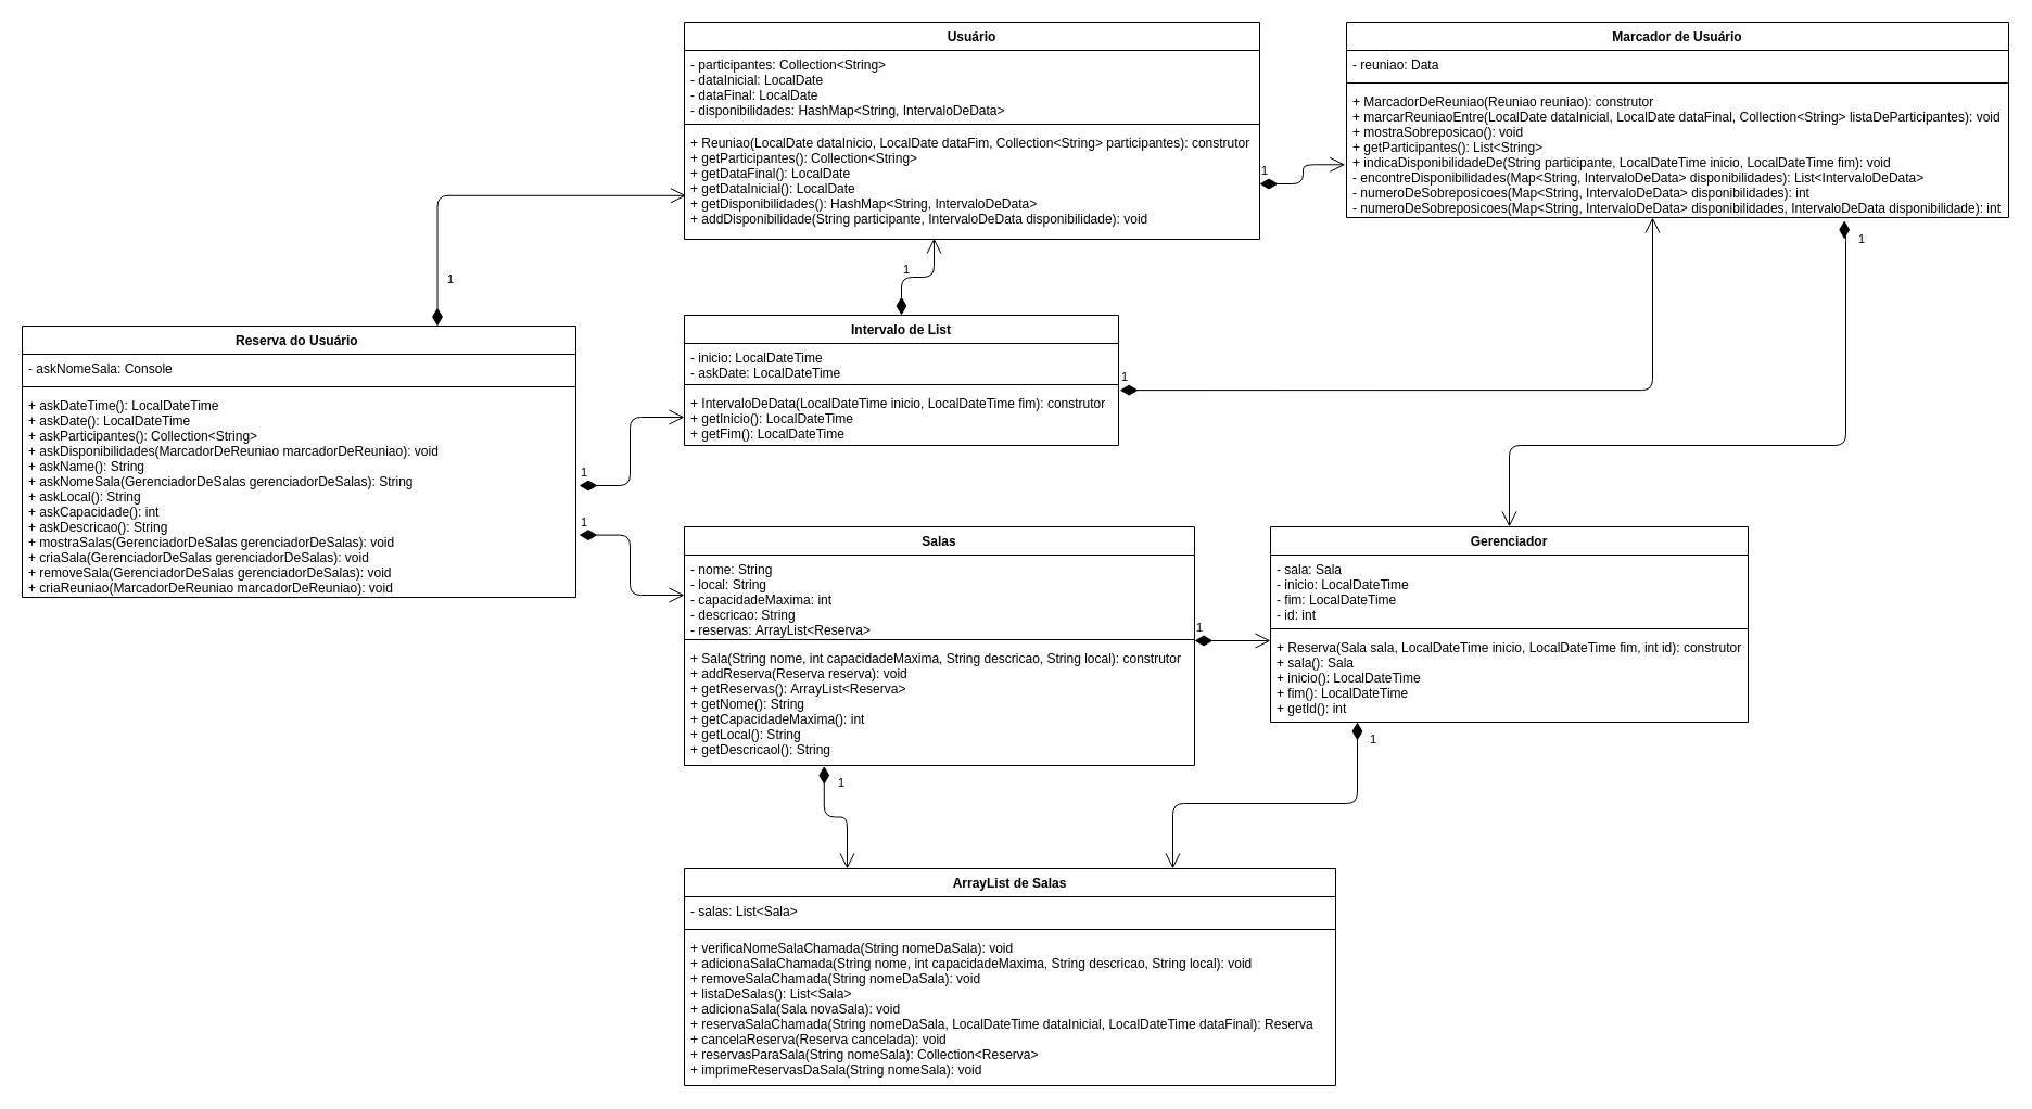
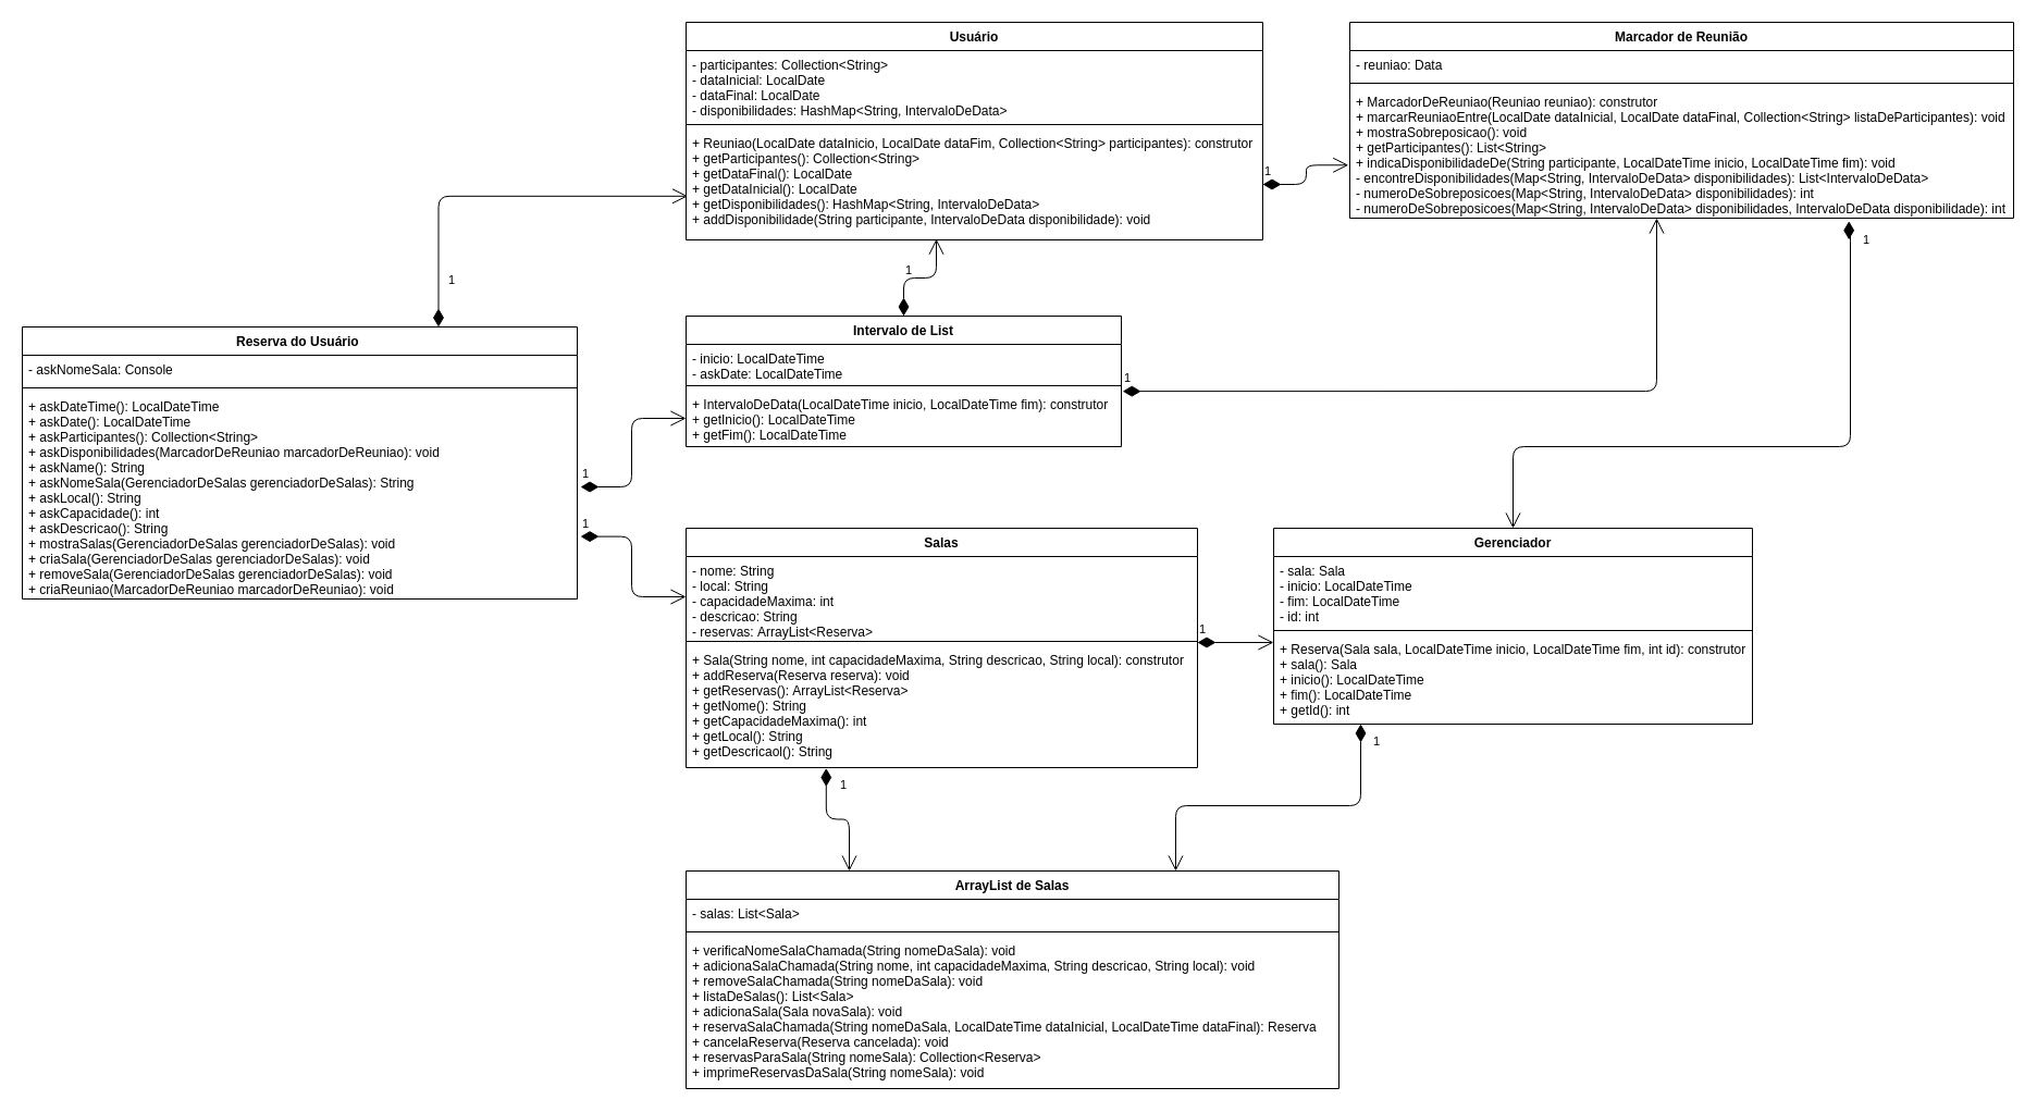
  <mxCell id="0" />
  <mxCell id="1" parent="0" />
- <mxCell id="2" value="Marcador de Usuário" style="swimlane;fontStyle=1;align=center;verticalAlign=top;childLayout=stackLayout;horizontal=1;startSize=26;horizontalStack=0;resizeParent=1;resizeParentMax=0;resizeLast=0;collapsible=1;marginBottom=0;" vertex="1" parent="1"><mxGeometry x="1240" y="20" width="610" height="180" as="geometry"><mxRectangle x="600" y="130" width="150" height="26" as="alternateBounds" /></mxGeometry></mxCell>
+ <mxCell id="2" value="Marcador de Reunião" style="swimlane;fontStyle=1;align=center;verticalAlign=top;childLayout=stackLayout;horizontal=1;startSize=26;horizontalStack=0;resizeParent=1;resizeParentMax=0;resizeLast=0;collapsible=1;marginBottom=0;" vertex="1" parent="1"><mxGeometry x="1240" y="20" width="610" height="180" as="geometry"><mxRectangle x="600" y="130" width="150" height="26" as="alternateBounds" /></mxGeometry></mxCell>
  <mxCell id="3" value="- reuniao: Data" style="text;strokeColor=none;fillColor=none;align=left;verticalAlign=top;spacingLeft=4;spacingRight=4;overflow=hidden;rotatable=0;points=[[0,0.5],[1,0.5]];portConstraint=eastwest;" vertex="1" parent="2"><mxGeometry y="26" width="610" height="26" as="geometry" /></mxCell>
  <mxCell id="4" value="" style="line;strokeWidth=1;fillColor=none;align=left;verticalAlign=middle;spacingTop=-1;spacingLeft=3;spacingRight=3;rotatable=0;labelPosition=right;points=[];portConstraint=eastwest;" vertex="1" parent="2"><mxGeometry y="52" width="610" height="8" as="geometry" /></mxCell>
  <mxCell id="5" value="+ MarcadorDeReuniao(Reuniao reuniao): construtor&#10;+ marcarReuniaoEntre(LocalDate dataInicial, LocalDate dataFinal, Collection&lt;String&gt; listaDeParticipantes): void&#10;+ mostraSobreposicao(): void&#10;+ getParticipantes(): List&lt;String&gt;&#10;+ indicaDisponibilidadeDe(String participante, LocalDateTime inicio, LocalDateTime fim): void&#10;- encontreDisponibilidades(Map&lt;String, IntervaloDeData&gt; disponibilidades): List&lt;IntervaloDeData&gt;&#10;- numeroDeSobreposicoes(Map&lt;String, IntervaloDeData&gt; disponibilidades): int&#10;- numeroDeSobreposicoes(Map&lt;String, IntervaloDeData&gt; disponibilidades, IntervaloDeData disponibilidade): int&#10;" style="text;strokeColor=none;fillColor=none;align=left;verticalAlign=top;spacingLeft=4;spacingRight=4;overflow=hidden;rotatable=0;points=[[0,0.5],[1,0.5]];portConstraint=eastwest;" vertex="1" parent="2"><mxGeometry y="60" width="610" height="120" as="geometry" /></mxCell>
  <mxCell id="6" value="Reserva do Usuário " style="swimlane;fontStyle=1;align=center;verticalAlign=top;childLayout=stackLayout;horizontal=1;startSize=26;horizontalStack=0;resizeParent=1;resizeParentMax=0;resizeLast=0;collapsible=1;marginBottom=0;" vertex="1" parent="1"><mxGeometry x="20" y="300" width="510" height="250" as="geometry"><mxRectangle x="440" y="400" width="150" height="26" as="alternateBounds" /></mxGeometry></mxCell>
  <mxCell id="7" value="- askNomeSala: Console" style="text;strokeColor=none;fillColor=none;align=left;verticalAlign=top;spacingLeft=4;spacingRight=4;overflow=hidden;rotatable=0;points=[[0,0.5],[1,0.5]];portConstraint=eastwest;" vertex="1" parent="6"><mxGeometry y="26" width="510" height="26" as="geometry" /></mxCell>
  <mxCell id="8" value="" style="line;strokeWidth=1;fillColor=none;align=left;verticalAlign=middle;spacingTop=-1;spacingLeft=3;spacingRight=3;rotatable=0;labelPosition=right;points=[];portConstraint=eastwest;" vertex="1" parent="6"><mxGeometry y="52" width="510" height="8" as="geometry" /></mxCell>
  <mxCell id="9" value="+ askDateTime(): LocalDateTime &#10;+ askDate(): LocalDateTime &#10;+ askParticipantes(): Collection&lt;String&gt; &#10;+ askDisponibilidades(MarcadorDeReuniao marcadorDeReuniao): void&#10;+ askName(): String&#10;+ askNomeSala(GerenciadorDeSalas gerenciadorDeSalas): String&#10;+ askLocal(): String&#10;+ askCapacidade(): int&#10;+ askDescricao(): String&#10;+ mostraSalas(GerenciadorDeSalas gerenciadorDeSalas): void&#10;+ criaSala(GerenciadorDeSalas gerenciadorDeSalas): void&#10;+ removeSala(GerenciadorDeSalas gerenciadorDeSalas): void&#10;+ criaReuniao(MarcadorDeReuniao marcadorDeReuniao): void&#10;" style="text;strokeColor=none;fillColor=none;align=left;verticalAlign=top;spacingLeft=4;spacingRight=4;overflow=hidden;rotatable=0;points=[[0,0.5],[1,0.5]];portConstraint=eastwest;" vertex="1" parent="6"><mxGeometry y="60" width="510" height="190" as="geometry" /></mxCell>
  <mxCell id="10" value="ArrayList de Salas" style="swimlane;fontStyle=1;align=center;verticalAlign=top;childLayout=stackLayout;horizontal=1;startSize=26;horizontalStack=0;resizeParent=1;resizeParentMax=0;resizeLast=0;collapsible=1;marginBottom=0;" vertex="1" parent="1"><mxGeometry x="630" y="800" width="600" height="200" as="geometry"><mxRectangle x="440" y="710" width="150" height="26" as="alternateBounds" /></mxGeometry></mxCell>
  <mxCell id="11" value="- salas: List&lt;Sala&gt;" style="text;strokeColor=none;fillColor=none;align=left;verticalAlign=top;spacingLeft=4;spacingRight=4;overflow=hidden;rotatable=0;points=[[0,0.5],[1,0.5]];portConstraint=eastwest;" vertex="1" parent="10"><mxGeometry y="26" width="600" height="26" as="geometry" /></mxCell>
  <mxCell id="12" value="" style="line;strokeWidth=1;fillColor=none;align=left;verticalAlign=middle;spacingTop=-1;spacingLeft=3;spacingRight=3;rotatable=0;labelPosition=right;points=[];portConstraint=eastwest;" vertex="1" parent="10"><mxGeometry y="52" width="600" height="8" as="geometry" /></mxCell>
  <mxCell id="13" value="+ verificaNomeSalaChamada(String nomeDaSala): void&#10;+ adicionaSalaChamada(String nome, int capacidadeMaxima, String descricao, String local): void&#10;+ removeSalaChamada(String nomeDaSala): void&#10;+ listaDeSalas(): List&lt;Sala&gt;&#10;+ adicionaSala(Sala novaSala): void&#10;+ reservaSalaChamada(String nomeDaSala, LocalDateTime dataInicial, LocalDateTime dataFinal): Reserva&#10;+ cancelaReserva(Reserva cancelada): void&#10;+ reservasParaSala(String nomeSala): Collection&lt;Reserva&gt; &#10;+ imprimeReservasDaSala(String nomeSala): void " style="text;strokeColor=none;fillColor=none;align=left;verticalAlign=top;spacingLeft=4;spacingRight=4;overflow=hidden;rotatable=0;points=[[0,0.5],[1,0.5]];portConstraint=eastwest;" vertex="1" parent="10"><mxGeometry y="60" width="600" height="140" as="geometry" /></mxCell>
  <mxCell id="14" value="Usuário" style="swimlane;fontStyle=1;align=center;verticalAlign=top;childLayout=stackLayout;horizontal=1;startSize=26;horizontalStack=0;resizeParent=1;resizeParentMax=0;resizeLast=0;collapsible=1;marginBottom=0;" vertex="1" parent="1"><mxGeometry x="630" y="20" width="530" height="200" as="geometry"><mxRectangle x="990" y="120" width="150" height="26" as="alternateBounds" /></mxGeometry></mxCell>
  <mxCell id="15" value="- participantes: Collection&lt;String&gt;&#10;- dataInicial: LocalDate &#10;- dataFinal: LocalDate&#10;- disponibilidades: HashMap&lt;String, IntervaloDeData&gt;" style="text;strokeColor=none;fillColor=none;align=left;verticalAlign=top;spacingLeft=4;spacingRight=4;overflow=hidden;rotatable=0;points=[[0,0.5],[1,0.5]];portConstraint=eastwest;" vertex="1" parent="14"><mxGeometry y="26" width="530" height="64" as="geometry" /></mxCell>
  <mxCell id="16" value="" style="line;strokeWidth=1;fillColor=none;align=left;verticalAlign=middle;spacingTop=-1;spacingLeft=3;spacingRight=3;rotatable=0;labelPosition=right;points=[];portConstraint=eastwest;" vertex="1" parent="14"><mxGeometry y="90" width="530" height="8" as="geometry" /></mxCell>
  <mxCell id="17" value="+ Reuniao(LocalDate dataInicio, LocalDate dataFim, Collection&lt;String&gt; participantes): construtor&#10;+ getParticipantes(): Collection&lt;String&gt;&#10;+ getDataFinal(): LocalDate&#10;+ getDataInicial(): LocalDate&#10;+ getDisponibilidades(): HashMap&lt;String, IntervaloDeData&gt; &#10;+ addDisponibilidade(String participante, IntervaloDeData disponibilidade): void&#10;" style="text;strokeColor=none;fillColor=none;align=left;verticalAlign=top;spacingLeft=4;spacingRight=4;overflow=hidden;rotatable=0;points=[[0,0.5],[1,0.5]];portConstraint=eastwest;" vertex="1" parent="14"><mxGeometry y="98" width="530" height="102" as="geometry" /></mxCell>
  <mxCell id="18" value="Gerenciador" style="swimlane;fontStyle=1;align=center;verticalAlign=top;childLayout=stackLayout;horizontal=1;startSize=26;horizontalStack=0;resizeParent=1;resizeParentMax=0;resizeLast=0;collapsible=1;marginBottom=0;" vertex="1" parent="1"><mxGeometry x="1170" y="485" width="440" height="180" as="geometry"><mxRectangle x="1590" y="585" width="150" height="26" as="alternateBounds" /></mxGeometry></mxCell>
  <mxCell id="19" value="- sala: Sala&#10;- inicio: LocalDateTime&#10;- fim: LocalDateTime&#10;- id: int" style="text;strokeColor=none;fillColor=none;align=left;verticalAlign=top;spacingLeft=4;spacingRight=4;overflow=hidden;rotatable=0;points=[[0,0.5],[1,0.5]];portConstraint=eastwest;" vertex="1" parent="18"><mxGeometry y="26" width="440" height="64" as="geometry" /></mxCell>
  <mxCell id="20" value="" style="line;strokeWidth=1;fillColor=none;align=left;verticalAlign=middle;spacingTop=-1;spacingLeft=3;spacingRight=3;rotatable=0;labelPosition=right;points=[];portConstraint=eastwest;" vertex="1" parent="18"><mxGeometry y="90" width="440" height="8" as="geometry" /></mxCell>
  <mxCell id="21" value="+ Reserva(Sala sala, LocalDateTime inicio, LocalDateTime fim, int id): construtor&#10;+ sala(): Sala&#10;+ inicio(): LocalDateTime&#10;+ fim(): LocalDateTime&#10;+ getId(): int" style="text;strokeColor=none;fillColor=none;align=left;verticalAlign=top;spacingLeft=4;spacingRight=4;overflow=hidden;rotatable=0;points=[[0,0.5],[1,0.5]];portConstraint=eastwest;" vertex="1" parent="18"><mxGeometry y="98" width="440" height="82" as="geometry" /></mxCell>
  <mxCell id="22" value="Salas" style="swimlane;fontStyle=1;align=center;verticalAlign=top;childLayout=stackLayout;horizontal=1;startSize=26;horizontalStack=0;resizeParent=1;resizeParentMax=0;resizeLast=0;collapsible=1;marginBottom=0;" vertex="1" parent="1"><mxGeometry x="630" y="485" width="470" height="220" as="geometry"><mxRectangle x="1050" y="585" width="150" height="26" as="alternateBounds" /></mxGeometry></mxCell>
  <mxCell id="23" value="- nome: String&#10;- local: String&#10;- capacidadeMaxima: int&#10;- descricao: String&#10;- reservas: ArrayList&lt;Reserva&gt;&#10;" style="text;strokeColor=none;fillColor=none;align=left;verticalAlign=top;spacingLeft=4;spacingRight=4;overflow=hidden;rotatable=0;points=[[0,0.5],[1,0.5]];portConstraint=eastwest;" vertex="1" parent="22"><mxGeometry y="26" width="470" height="74" as="geometry" /></mxCell>
  <mxCell id="24" value="" style="line;strokeWidth=1;fillColor=none;align=left;verticalAlign=middle;spacingTop=-1;spacingLeft=3;spacingRight=3;rotatable=0;labelPosition=right;points=[];portConstraint=eastwest;" vertex="1" parent="22"><mxGeometry y="100" width="470" height="8" as="geometry" /></mxCell>
  <mxCell id="25" value="+ Sala(String nome, int capacidadeMaxima, String descricao, String local): construtor&#10;+ addReserva(Reserva reserva): void&#10;+ getReservas(): ArrayList&lt;Reserva&gt;&#10;+ getNome(): String&#10;+ getCapacidadeMaxima(): int&#10;+ getLocal(): String&#10;+ getDescricaol(): String" style="text;strokeColor=none;fillColor=none;align=left;verticalAlign=top;spacingLeft=4;spacingRight=4;overflow=hidden;rotatable=0;points=[[0,0.5],[1,0.5]];portConstraint=eastwest;" vertex="1" parent="22"><mxGeometry y="108" width="470" height="112" as="geometry" /></mxCell>
  <mxCell id="26" value="Intervalo de List" style="swimlane;fontStyle=1;align=center;verticalAlign=top;childLayout=stackLayout;horizontal=1;startSize=26;horizontalStack=0;resizeParent=1;resizeParentMax=0;resizeLast=0;collapsible=1;marginBottom=0;" vertex="1" parent="1"><mxGeometry x="630" y="290" width="400" height="120" as="geometry"><mxRectangle x="1050" y="400" width="150" height="26" as="alternateBounds" /></mxGeometry></mxCell>
  <mxCell id="27" value="- inicio: LocalDateTime&#10;- askDate: LocalDateTime" style="text;strokeColor=none;fillColor=none;align=left;verticalAlign=top;spacingLeft=4;spacingRight=4;overflow=hidden;rotatable=0;points=[[0,0.5],[1,0.5]];portConstraint=eastwest;" vertex="1" parent="26"><mxGeometry y="26" width="400" height="34" as="geometry" /></mxCell>
  <mxCell id="28" value="" style="line;strokeWidth=1;fillColor=none;align=left;verticalAlign=middle;spacingTop=-1;spacingLeft=3;spacingRight=3;rotatable=0;labelPosition=right;points=[];portConstraint=eastwest;" vertex="1" parent="26"><mxGeometry y="60" width="400" height="8" as="geometry" /></mxCell>
  <mxCell id="29" value="+ IntervaloDeData(LocalDateTime inicio, LocalDateTime fim): construtor&#10;+ getInicio(): LocalDateTime&#10;+ getFim(): LocalDateTime" style="text;strokeColor=none;fillColor=none;align=left;verticalAlign=top;spacingLeft=4;spacingRight=4;overflow=hidden;rotatable=0;points=[[0,0.5],[1,0.5]];portConstraint=eastwest;" vertex="1" parent="26"><mxGeometry y="68" width="400" height="52" as="geometry" /></mxCell>
  <mxCell id="30" value="1" style="endArrow=open;html=1;endSize=12;startArrow=diamondThin;startSize=14;startFill=1;edgeStyle=orthogonalEdgeStyle;align=left;verticalAlign=bottom;" edge="1" parent="1"><mxGeometry x="-1" y="3" relative="1" as="geometry"><mxPoint x="1100" y="590" as="sourcePoint" /><mxPoint x="1170" y="590" as="targetPoint" /></mxGeometry></mxCell>
  <mxCell id="31" value="1" style="endArrow=open;html=1;endSize=12;startArrow=diamondThin;startSize=14;startFill=1;edgeStyle=orthogonalEdgeStyle;align=left;verticalAlign=bottom;exitX=1.003;exitY=0.022;exitDx=0;exitDy=0;exitPerimeter=0;" edge="1" parent="1" source="29" target="5"><mxGeometry x="-1" y="3" relative="1" as="geometry"><mxPoint x="1060" y="359" as="sourcePoint" /><mxPoint x="1520" y="190" as="targetPoint" /><Array as="points"><mxPoint x="1522" y="359" /></Array></mxGeometry></mxCell>
  <mxCell id="32" value="1" style="endArrow=open;html=1;endSize=12;startArrow=diamondThin;startSize=14;startFill=1;edgeStyle=orthogonalEdgeStyle;align=left;verticalAlign=bottom;exitX=0.5;exitY=0;exitDx=0;exitDy=0;entryX=0.434;entryY=0.992;entryDx=0;entryDy=0;entryPerimeter=0;" edge="1" parent="1" source="26" target="17"><mxGeometry x="-0.342" relative="1" as="geometry"><mxPoint x="830" y="250" as="sourcePoint" /><mxPoint x="990" y="250" as="targetPoint" /><mxPoint as="offset" /></mxGeometry></mxCell>
  <mxCell id="33" value="1" style="endArrow=open;html=1;endSize=12;startArrow=diamondThin;startSize=14;startFill=1;edgeStyle=orthogonalEdgeStyle;align=left;verticalAlign=bottom;exitX=0.752;exitY=1.023;exitDx=0;exitDy=0;exitPerimeter=0;" edge="1" parent="1" source="5" target="18"><mxGeometry x="-0.904" y="10" relative="1" as="geometry"><mxPoint x="1700" y="210" as="sourcePoint" /><mxPoint x="1280" y="390" as="targetPoint" /><Array as="points"><mxPoint x="1699" y="211" /><mxPoint x="1700" y="410" /><mxPoint x="1390" y="410" /></Array><mxPoint as="offset" /></mxGeometry></mxCell>
  <mxCell id="34" value="1" style="endArrow=open;html=1;endSize=12;startArrow=diamondThin;startSize=14;startFill=1;edgeStyle=orthogonalEdgeStyle;align=left;verticalAlign=bottom;exitX=1.006;exitY=0.458;exitDx=0;exitDy=0;exitPerimeter=0;" edge="1" parent="1" source="9" target="29"><mxGeometry x="-1" y="3" relative="1" as="geometry"><mxPoint x="700" y="390" as="sourcePoint" /><mxPoint x="860" y="390" as="targetPoint" /></mxGeometry></mxCell>
  <mxCell id="35" value="1" style="endArrow=open;html=1;endSize=12;startArrow=diamondThin;startSize=14;startFill=1;edgeStyle=orthogonalEdgeStyle;align=left;verticalAlign=bottom;exitX=0.274;exitY=1.005;exitDx=0;exitDy=0;entryX=0.25;entryY=0;entryDx=0;entryDy=0;exitPerimeter=0;" edge="1" parent="1" source="25" target="10"><mxGeometry x="-0.577" y="11" relative="1" as="geometry"><mxPoint x="550" y="570" as="sourcePoint" /><mxPoint x="710" y="570" as="targetPoint" /><mxPoint as="offset" /></mxGeometry></mxCell>
  <mxCell id="36" value="1" style="endArrow=open;html=1;endSize=12;startArrow=diamondThin;startSize=14;startFill=1;edgeStyle=orthogonalEdgeStyle;align=left;verticalAlign=bottom;exitX=0.75;exitY=0;exitDx=0;exitDy=0;entryX=0.003;entryY=0.606;entryDx=0;entryDy=0;entryPerimeter=0;" edge="1" parent="1" source="6" target="17"><mxGeometry x="-0.806" y="-7" relative="1" as="geometry"><mxPoint x="650" y="280" as="sourcePoint" /><mxPoint x="810" y="280" as="targetPoint" /><mxPoint as="offset" /></mxGeometry></mxCell>
  <mxCell id="37" value="1" style="endArrow=open;html=1;endSize=12;startArrow=diamondThin;startSize=14;startFill=1;edgeStyle=orthogonalEdgeStyle;align=left;verticalAlign=bottom;exitX=1.006;exitY=0.698;exitDx=0;exitDy=0;exitPerimeter=0;entryX=0;entryY=0.5;entryDx=0;entryDy=0;" edge="1" parent="1" source="9" target="23"><mxGeometry x="-1" y="3" relative="1" as="geometry"><mxPoint x="590" y="570" as="sourcePoint" /><mxPoint x="750" y="570" as="targetPoint" /></mxGeometry></mxCell>
  <mxCell id="38" value="1" style="endArrow=open;html=1;endSize=12;startArrow=diamondThin;startSize=14;startFill=1;edgeStyle=orthogonalEdgeStyle;align=left;verticalAlign=bottom;entryX=0.75;entryY=0;entryDx=0;entryDy=0;" edge="1" parent="1" source="21" target="10"><mxGeometry x="-0.836" y="10" relative="1" as="geometry"><mxPoint x="1120" y="710" as="sourcePoint" /><mxPoint x="1280" y="710" as="targetPoint" /><Array as="points"><mxPoint x="1250" y="740" /><mxPoint x="1080" y="740" /></Array><mxPoint as="offset" /></mxGeometry></mxCell>
  <mxCell id="39" value="1" style="endArrow=open;html=1;endSize=12;startArrow=diamondThin;startSize=14;startFill=1;edgeStyle=orthogonalEdgeStyle;align=left;verticalAlign=bottom;exitX=1;exitY=0.5;exitDx=0;exitDy=0;entryX=-0.002;entryY=0.594;entryDx=0;entryDy=0;entryPerimeter=0;" edge="1" parent="1" source="17" target="5"><mxGeometry x="-1" y="3" relative="1" as="geometry"><mxPoint x="1120" y="280" as="sourcePoint" /><mxPoint x="1280" y="280" as="targetPoint" /></mxGeometry></mxCell>
